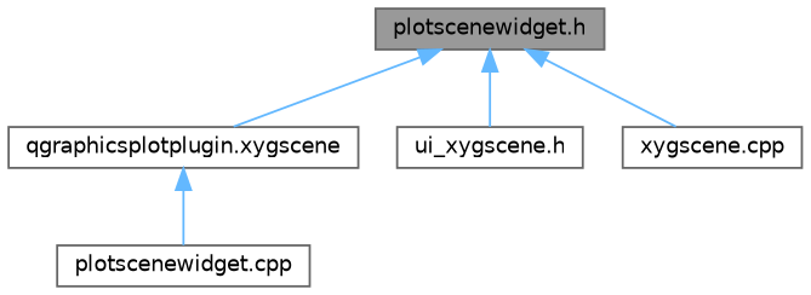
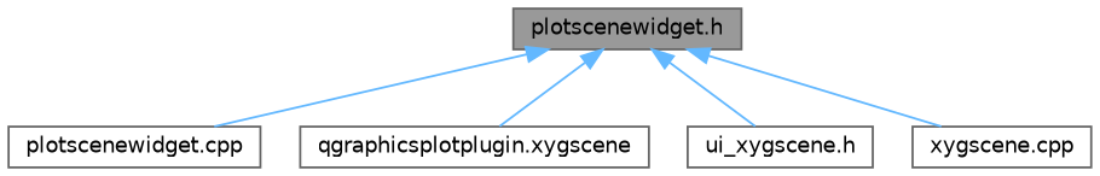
  digraph {
    node [color=grey40 fillcolor=white fontname=Helvetica fontsize=10 shape=box style=filled]
    edge [color=steelblue1 dir=back fontname=Helvetica fontsize=10 labelfontname=Helvetica labelfontsize=10 style=solid]
    n1 [color=gray40 fillcolor=grey60 fontcolor=black height=0.2 label="plotscenewidget.h" width=0.4]
    n2 [height=0.2 label="plotscenewidget.cpp" width=0.4]
    n3 [height=0.2 label="qgraphicsplotplugin.xygscene" width=0.4]
    n4 [height=0.2 label="ui_xygscene.h" width=0.4]
    n5 [height=0.2 label="xygscene.cpp" width=0.4]
-   n3 -> n2
+   n1 -> n2
    n1 -> n3
    n1 -> n4
    n1 -> n5
  }
